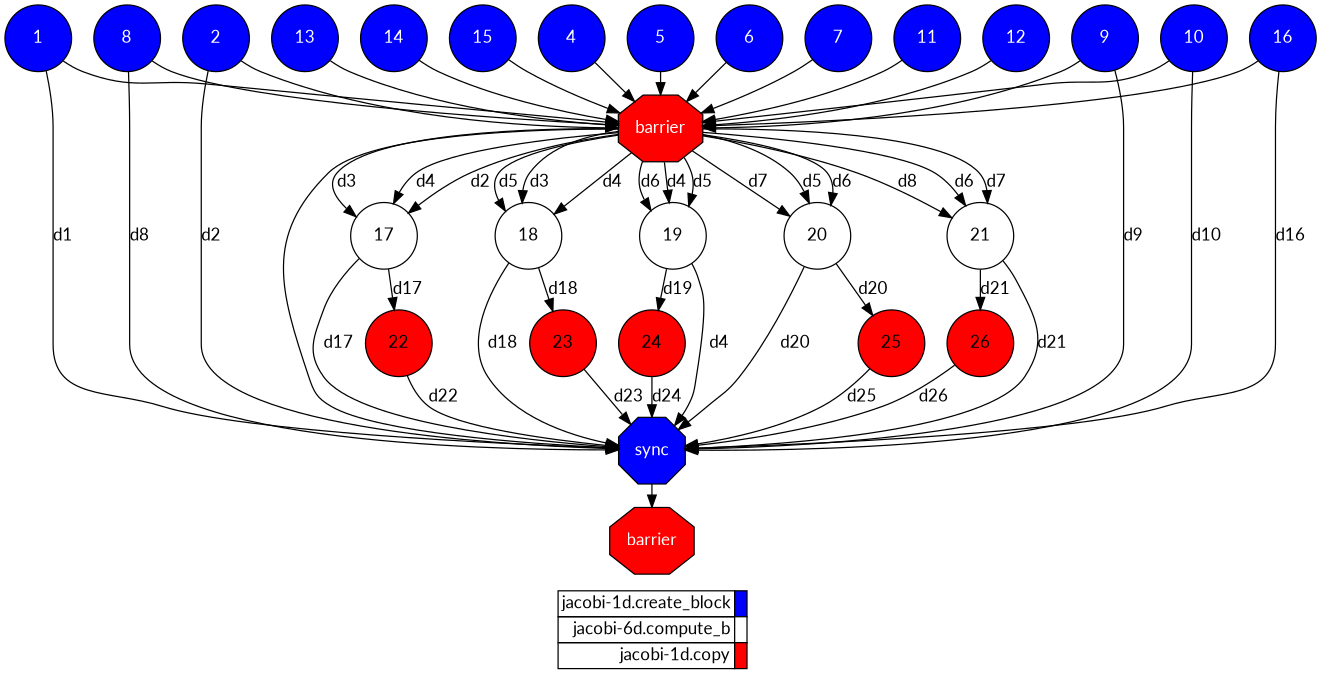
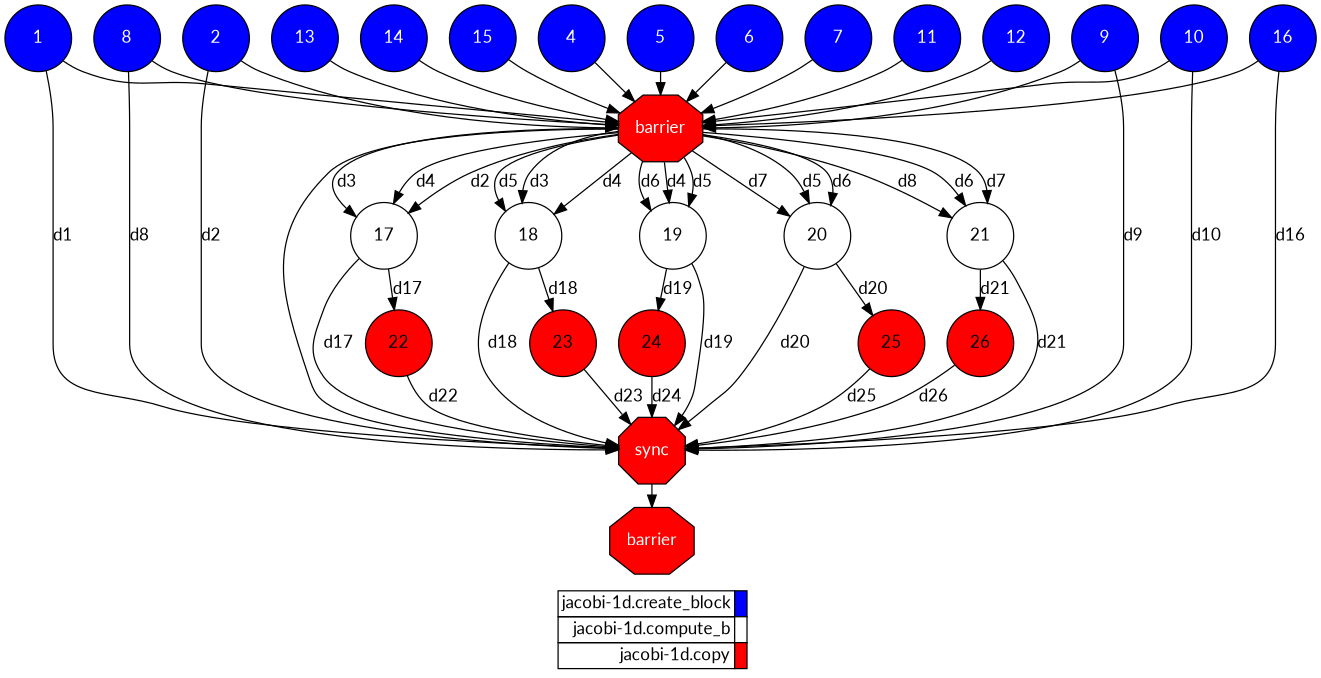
  digraph {
    fontname=Lato
    labeljust=l
    rankdir=TB
    node [fillcolor="#0000ff" fontcolor="#ffffff" fontname=Lato shape=circle style=filled]
    edge [fontname=Lato]
    1 [height=0.75]
    n2 [fillcolor="#ff0000" fontcolor="#FFFFFF" height=0.75 label=barrier shape=octagon]
-   n3 [fontcolor="#FFFFFF" height=0.75 label=sync shape=octagon]
+   n3 [fillcolor="#ff0000" fontcolor="#FFFFFF" height=0.75 label=sync shape=octagon]
    2 [height=0.75]
    4 [height=0.75]
    5 [height=0.75]
    6 [height=0.75]
    7 [height=0.75]
    8 [height=0.75]
    9 [height=0.75]
    10 [height=0.75]
    11 [height=0.75]
    12 [height=0.75]
    13 [height=0.75]
    14 [height=0.75]
    15 [height=0.75]
    16 [height=0.75]
    17 [fillcolor="#ffffff" fontcolor="#000000" height=0.75]
    18 [fillcolor="#ffffff" fontcolor="#000000" height=0.75]
    19 [fillcolor="#ffffff" fontcolor="#000000" height=0.75]
    20 [fillcolor="#ffffff" fontcolor="#000000" height=0.75]
    21 [fillcolor="#ffffff" fontcolor="#000000" height=0.75]
    22 [fillcolor="#ff0000" fontcolor="#000000" height=0.75]
    23 [fillcolor="#ff0000" fontcolor="#000000" height=0.75]
    24 [fillcolor="#ff0000" fontcolor="#000000" height=0.75]
    25 [fillcolor="#ff0000" fontcolor="#000000" height=0.75]
    26 [fillcolor="#ff0000" fontcolor="#000000" height=0.75]
    n28 [fillcolor="#ff0000" fontcolor="#FFFFFF" height=0.75 label=barrier shape=octagon]
-   n29 [height=0.75 label=<       <table border="0" cellpadding="2" cellspacing="0" cellborder="1"> <tr> <td align="right">jacobi-1d.create_block</td> <td bgcolor="#0000ff">&nbsp;</td> </tr> <tr> <td align="right">jacobi-6d.compute_b</td> <td bgcolor="#ffffff">&nbsp;</td> </tr> <tr> <td align="right">jacobi-1d.copy</td> <td bgcolor="#ff0000">&nbsp;</td> </tr>       </table>     > shape=plaintext fillcolor="" fontcolor="" style=""]
+   n29 [height=0.75 label=<       <table border="0" cellpadding="2" cellspacing="0" cellborder="1"> <tr> <td align="right">jacobi-1d.create_block</td> <td bgcolor="#0000ff">&nbsp;</td> </tr> <tr> <td align="right">jacobi-1d.compute_b</td> <td bgcolor="#ffffff">&nbsp;</td> </tr> <tr> <td align="right">jacobi-1d.copy</td> <td bgcolor="#ff0000">&nbsp;</td> </tr>       </table>     > shape=plaintext fillcolor="" fontcolor="" style=""]
    subgraph sub_1 {
      ranksep=0.20
      1
      n2
      n3
      2
      4
      5
      6
      7
      8
      9
      10
      11
      12
      13
      14
      15
      16
      17
      18
      19
      20
      21
      22
      23
      24
      25
      26
      n28
    }
    subgraph sub_2 {
      label=Legend
      rank=sink
      ranksep=0.20
      n29
    }
    1 -> n2
    1 -> n3 [label=d1]
    n2 -> n3
    n2 -> 17 [label=d2]
    n2 -> 17 [label=d3]
    n2 -> 17 [label=d4]
    n2 -> 18 [label=d3]
    n2 -> 18 [label=d4]
    n2 -> 18 [label=d5]
    n2 -> 19 [label=d4]
    n2 -> 19 [label=d5]
    n2 -> 19 [label=d6]
    n2 -> 20 [label=d5]
    n2 -> 20 [label=d6]
    n2 -> 20 [label=d7]
    n2 -> 21 [label=d6]
    n2 -> 21 [label=d7]
    n2 -> 21 [label=d8]
    n3 -> n28
    2 -> n2
    2 -> n3 [label=d2]
    4 -> n2
    5 -> n2
    6 -> n2
    7 -> n2
    8 -> n2
    8 -> n3 [label=d8]
    9 -> n2
    9 -> n3 [label=d9]
    10 -> n2
    10 -> n3 [label=d10]
    11 -> n2
    12 -> n2
    13 -> n2
    14 -> n2
    15 -> n2
    16 -> n2
    16 -> n3 [label=d16]
    17 -> n3 [label=d17]
    17 -> 22 [label=d17]
    18 -> n3 [label=d18]
    18 -> 23 [label=d18]
-   19 -> n3 [label=d4]
+   19 -> n3 [label=d19]
    19 -> 24 [label=d19]
    20 -> n3 [label=d20]
    20 -> 25 [label=d20]
    21 -> n3 [label=d21]
    21 -> 26 [label=d21]
    22 -> n3 [label=d22]
    23 -> n3 [label=d23]
    24 -> n3 [label=d24]
    25 -> n3 [label=d25]
    26 -> n3 [label=d26]
  }
